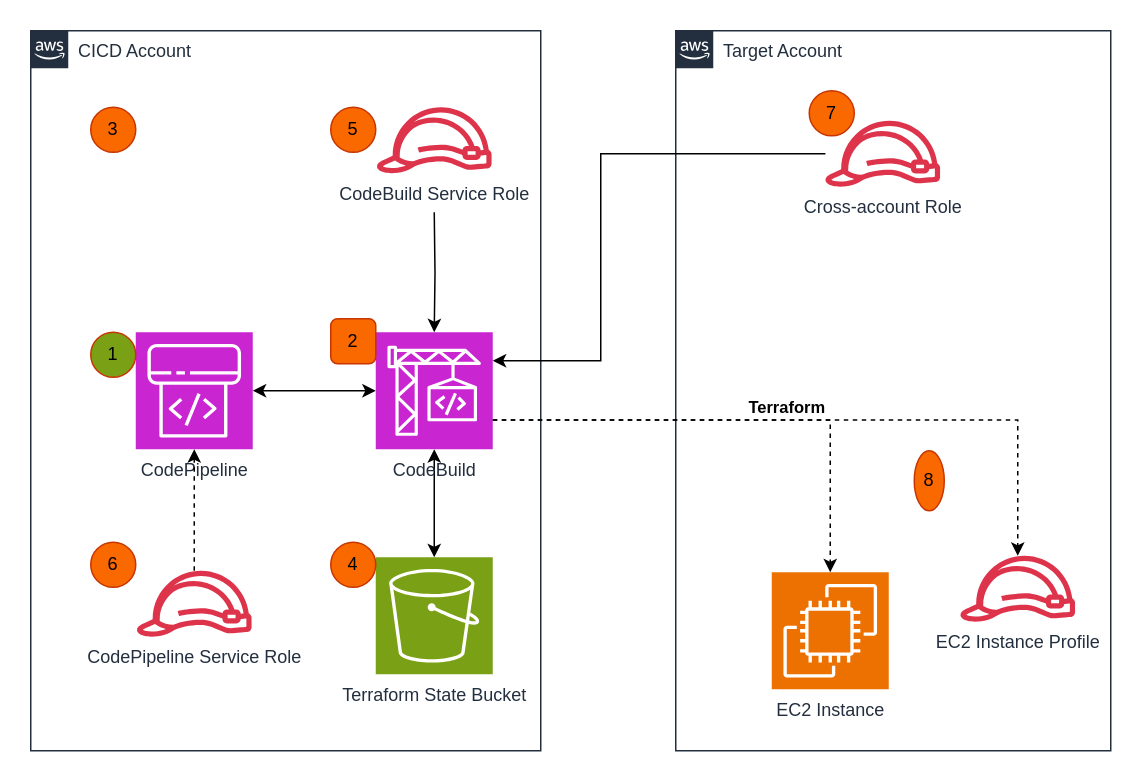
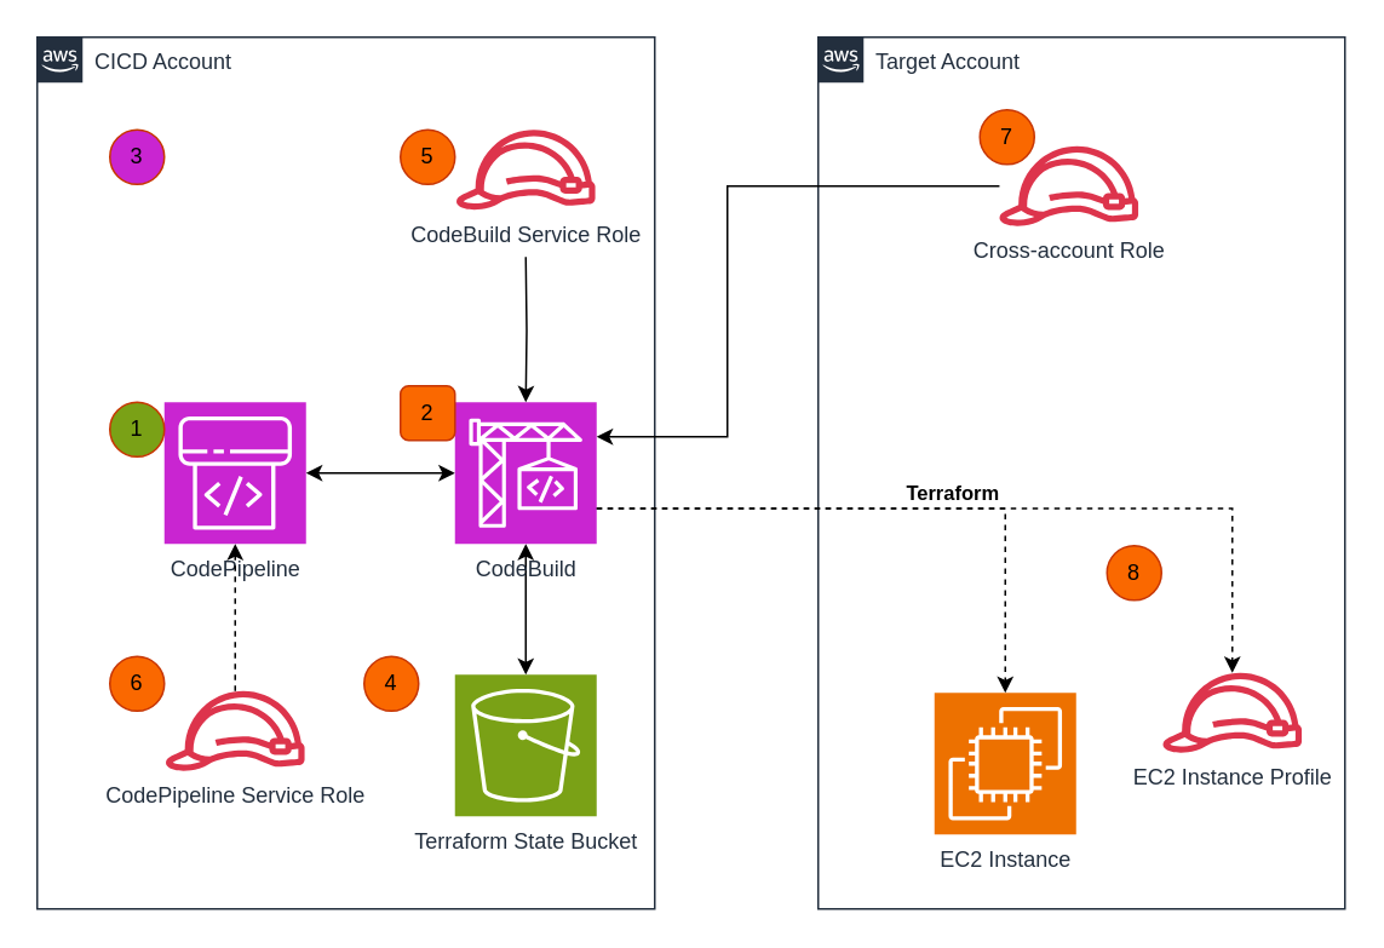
  <mxCell id="0" />
  <mxCell id="1" parent="0" />
  <mxCell id="2" value="CICD Account" style="points=[[0,0],[0.25,0],[0.5,0],[0.75,0],[1,0],[1,0.25],[1,0.5],[1,0.75],[1,1],[0.75,1],[0.5,1],[0.25,1],[0,1],[0,0.75],[0,0.5],[0,0.25]];outlineConnect=0;gradientColor=none;html=1;whiteSpace=wrap;fontSize=12;fontStyle=0;container=1;pointerEvents=0;collapsible=0;recursiveResize=0;shape=mxgraph.aws4.group;grIcon=mxgraph.aws4.group_aws_cloud_alt;strokeColor=#232F3E;fillColor=none;verticalAlign=top;align=left;spacingLeft=30;fontColor=#232F3E;dashed=0;" vertex="1" parent="1"><mxGeometry x="20" y="20" width="340" height="480" as="geometry" /></mxCell>
  <mxCell id="3" style="edgeStyle=orthogonalEdgeStyle;rounded=0;orthogonalLoop=1;jettySize=auto;html=1;exitX=0.5;exitY=1;exitDx=0;exitDy=0;exitPerimeter=0;strokeColor=default;startArrow=classic;startFill=1;" edge="1" parent="2" source="7" target="6"><mxGeometry relative="1" as="geometry" /></mxCell>
  <mxCell id="4" style="edgeStyle=orthogonalEdgeStyle;rounded=0;orthogonalLoop=1;jettySize=auto;html=1;exitX=1;exitY=0.5;exitDx=0;exitDy=0;exitPerimeter=0;startArrow=classic;startFill=1;" edge="1" parent="2" source="5" target="7"><mxGeometry relative="1" as="geometry" /></mxCell>
  <mxCell id="5" value="CodePipeline" style="sketch=0;points=[[0,0,0],[0.25,0,0],[0.5,0,0],[0.75,0,0],[1,0,0],[0,1,0],[0.25,1,0],[0.5,1,0],[0.75,1,0],[1,1,0],[0,0.25,0],[0,0.5,0],[0,0.75,0],[1,0.25,0],[1,0.5,0],[1,0.75,0]];outlineConnect=0;fontColor=#232F3E;fillColor=#C925D1;strokeColor=#ffffff;dashed=0;verticalLabelPosition=bottom;verticalAlign=top;align=center;html=1;fontSize=12;fontStyle=0;aspect=fixed;shape=mxgraph.aws4.resourceIcon;resIcon=mxgraph.aws4.codepipeline;" vertex="1" parent="2"><mxGeometry x="70" y="201" width="78" height="78" as="geometry" /></mxCell>
  <mxCell id="6" value="Terraform State Bucket" style="sketch=0;points=[[0,0,0],[0.25,0,0],[0.5,0,0],[0.75,0,0],[1,0,0],[0,1,0],[0.25,1,0],[0.5,1,0],[0.75,1,0],[1,1,0],[0,0.25,0],[0,0.5,0],[0,0.75,0],[1,0.25,0],[1,0.5,0],[1,0.75,0]];outlineConnect=0;fontColor=#232F3E;fillColor=#7AA116;strokeColor=#ffffff;dashed=0;verticalLabelPosition=bottom;verticalAlign=top;align=center;html=1;fontSize=12;fontStyle=0;aspect=fixed;shape=mxgraph.aws4.resourceIcon;resIcon=mxgraph.aws4.s3;" vertex="1" parent="2"><mxGeometry x="230" y="351" width="78" height="78" as="geometry" /></mxCell>
  <mxCell id="7" value="CodeBuild" style="sketch=0;points=[[0,0,0],[0.25,0,0],[0.5,0,0],[0.75,0,0],[1,0,0],[0,1,0],[0.25,1,0],[0.5,1,0],[0.75,1,0],[1,1,0],[0,0.25,0],[0,0.5,0],[0,0.75,0],[1,0.25,0],[1,0.5,0],[1,0.75,0]];outlineConnect=0;fontColor=#232F3E;fillColor=#C925D1;strokeColor=#ffffff;dashed=0;verticalLabelPosition=bottom;verticalAlign=top;align=center;html=1;fontSize=12;fontStyle=0;aspect=fixed;shape=mxgraph.aws4.resourceIcon;resIcon=mxgraph.aws4.codebuild;" vertex="1" parent="2"><mxGeometry x="230" y="201" width="78" height="78" as="geometry" /></mxCell>
  <mxCell id="8" value="" style="edgeStyle=orthogonalEdgeStyle;rounded=0;orthogonalLoop=1;jettySize=auto;html=1;" edge="1" parent="2" target="7"><mxGeometry relative="1" as="geometry"><mxPoint x="269" y="121" as="sourcePoint" /></mxGeometry></mxCell>
  <mxCell id="9" value="CodeBuild Service Role" style="sketch=0;outlineConnect=0;fontColor=#232F3E;gradientColor=none;fillColor=#DD344C;strokeColor=none;dashed=0;verticalLabelPosition=bottom;verticalAlign=top;align=center;html=1;fontSize=12;fontStyle=0;aspect=fixed;pointerEvents=1;shape=mxgraph.aws4.role;" vertex="1" parent="2"><mxGeometry x="230" y="51" width="78" height="44" as="geometry" /></mxCell>
  <mxCell id="10" value="1" style="ellipse;whiteSpace=wrap;html=1;aspect=fixed;fillColor=#7aa116;fontColor=#000000;strokeColor=#C73500;" vertex="1" parent="2"><mxGeometry x="40" y="201" width="30" height="30" as="geometry" /></mxCell>
  <mxCell id="11" value="2" style="whiteSpace=wrap;html=1;aspect=fixed;fillColor=#fa6800;fontColor=#000000;strokeColor=#C73500;rounded=1;" vertex="1" parent="2"><mxGeometry x="200" y="192" width="30" height="30" as="geometry" /></mxCell>
- <mxCell id="12" value="3" style="ellipse;whiteSpace=wrap;html=1;aspect=fixed;fillColor=#fa6800;fontColor=#000000;strokeColor=#C73500;" vertex="1" parent="2"><mxGeometry x="40" y="51" width="30" height="30" as="geometry" /></mxCell>
- <mxCell id="13" value="4" style="ellipse;whiteSpace=wrap;html=1;aspect=fixed;fillColor=#fa6800;fontColor=#000000;strokeColor=#C73500;" vertex="1" parent="2"><mxGeometry x="200" y="341" width="30" height="30" as="geometry" /></mxCell>
+ <mxCell id="12" value="3" style="ellipse;whiteSpace=wrap;html=1;aspect=fixed;fillColor=#c925d1;fontColor=#000000;strokeColor=#C73500;" vertex="1" parent="2"><mxGeometry x="40" y="51" width="30" height="30" as="geometry" /></mxCell>
+ <mxCell id="13" value="4" style="ellipse;whiteSpace=wrap;html=1;aspect=fixed;fillColor=#fa6800;fontColor=#000000;strokeColor=#C73500;" vertex="1" parent="2"><mxGeometry x="180" y="341" width="30" height="30" as="geometry" /></mxCell>
  <mxCell id="14" value="5" style="ellipse;whiteSpace=wrap;html=1;aspect=fixed;fillColor=#fa6800;fontColor=#000000;strokeColor=#C73500;" vertex="1" parent="2"><mxGeometry x="200" y="51" width="30" height="30" as="geometry" /></mxCell>
  <mxCell id="15" style="edgeStyle=orthogonalEdgeStyle;rounded=0;orthogonalLoop=1;jettySize=auto;html=1;dashed=1;" edge="1" parent="2" source="16" target="5"><mxGeometry relative="1" as="geometry" /></mxCell>
  <mxCell id="16" value="CodePipeline Service Role" style="sketch=0;outlineConnect=0;fontColor=#232F3E;gradientColor=none;fillColor=#DD344C;strokeColor=none;dashed=0;verticalLabelPosition=bottom;verticalAlign=top;align=center;html=1;fontSize=12;fontStyle=0;aspect=fixed;pointerEvents=1;shape=mxgraph.aws4.role;" vertex="1" parent="2"><mxGeometry x="70" y="360" width="78" height="44" as="geometry" /></mxCell>
  <mxCell id="17" value="6" style="ellipse;whiteSpace=wrap;html=1;aspect=fixed;fillColor=#fa6800;fontColor=#000000;strokeColor=#C73500;" vertex="1" parent="2"><mxGeometry x="40" y="341" width="30" height="30" as="geometry" /></mxCell>
  <mxCell id="18" value="Target Account" style="points=[[0,0],[0.25,0],[0.5,0],[0.75,0],[1,0],[1,0.25],[1,0.5],[1,0.75],[1,1],[0.75,1],[0.5,1],[0.25,1],[0,1],[0,0.75],[0,0.5],[0,0.25]];outlineConnect=0;gradientColor=none;html=1;whiteSpace=wrap;fontSize=12;fontStyle=0;container=1;pointerEvents=0;collapsible=0;recursiveResize=0;shape=mxgraph.aws4.group;grIcon=mxgraph.aws4.group_aws_cloud_alt;strokeColor=#232F3E;fillColor=none;verticalAlign=top;align=left;spacingLeft=30;fontColor=#232F3E;dashed=0;" vertex="1" parent="1"><mxGeometry x="450" y="20" width="290" height="480" as="geometry" /></mxCell>
  <mxCell id="19" value="Cross-account Role" style="sketch=0;outlineConnect=0;fontColor=#232F3E;gradientColor=none;fillColor=#DD344C;strokeColor=none;dashed=0;verticalLabelPosition=bottom;verticalAlign=top;align=center;html=1;fontSize=12;fontStyle=0;aspect=fixed;pointerEvents=1;shape=mxgraph.aws4.role;" vertex="1" parent="18"><mxGeometry x="99" y="60" width="78" height="44" as="geometry" /></mxCell>
  <mxCell id="20" value="EC2 Instance" style="sketch=0;points=[[0,0,0],[0.25,0,0],[0.5,0,0],[0.75,0,0],[1,0,0],[0,1,0],[0.25,1,0],[0.5,1,0],[0.75,1,0],[1,1,0],[0,0.25,0],[0,0.5,0],[0,0.75,0],[1,0.25,0],[1,0.5,0],[1,0.75,0]];outlineConnect=0;fontColor=#232F3E;fillColor=#ED7100;strokeColor=#ffffff;dashed=0;verticalLabelPosition=bottom;verticalAlign=top;align=center;html=1;fontSize=12;fontStyle=0;aspect=fixed;shape=mxgraph.aws4.resourceIcon;resIcon=mxgraph.aws4.ec2;" vertex="1" parent="18"><mxGeometry x="64" y="361" width="78" height="78" as="geometry" /></mxCell>
  <mxCell id="21" value="EC2 Instance Profile" style="sketch=0;outlineConnect=0;fontColor=#232F3E;gradientColor=none;fillColor=#DD344C;strokeColor=none;dashed=0;verticalLabelPosition=bottom;verticalAlign=top;align=center;html=1;fontSize=12;fontStyle=0;aspect=fixed;pointerEvents=1;shape=mxgraph.aws4.role;" vertex="1" parent="18"><mxGeometry x="189" y="350" width="78" height="44" as="geometry" /></mxCell>
  <mxCell id="22" value="7" style="ellipse;whiteSpace=wrap;html=1;aspect=fixed;fillColor=#fa6800;fontColor=#000000;strokeColor=#C73500;" vertex="1" parent="18"><mxGeometry x="89" y="40" width="30" height="30" as="geometry" /></mxCell>
- <mxCell id="23" value="8" style="ellipse;whiteSpace=wrap;html=1;aspect=fixed;fillColor=#fa6800;fontColor=#000000;strokeColor=#C73500;" vertex="1" parent="18"><mxGeometry x="159" y="280" width="20" height="40" as="geometry" /></mxCell>
+ <mxCell id="23" value="8" style="ellipse;whiteSpace=wrap;html=1;aspect=fixed;fillColor=#fa6800;fontColor=#000000;strokeColor=#C73500;" vertex="1" parent="18"><mxGeometry x="159" y="280" width="30" height="30" as="geometry" /></mxCell>
  <mxCell id="24" style="edgeStyle=orthogonalEdgeStyle;rounded=0;orthogonalLoop=1;jettySize=auto;html=1;" edge="1" parent="1" source="19" target="7"><mxGeometry relative="1" as="geometry"><Array as="points"><mxPoint x="400" y="102" /><mxPoint x="400" y="240" /></Array></mxGeometry></mxCell>
  <mxCell id="25" style="edgeStyle=orthogonalEdgeStyle;rounded=0;orthogonalLoop=1;jettySize=auto;html=1;exitX=1;exitY=0.75;exitDx=0;exitDy=0;exitPerimeter=0;dashed=1;" edge="1" parent="1" source="7" target="21"><mxGeometry relative="1" as="geometry" /></mxCell>
  <mxCell id="26" value="&lt;b&gt;Terraform&lt;/b&gt;" style="edgeLabel;html=1;align=center;verticalAlign=middle;resizable=0;points=[];" vertex="1" connectable="0" parent="25"><mxGeometry x="0.119" relative="1" as="geometry"><mxPoint x="-51" y="-9" as="offset" /></mxGeometry></mxCell>
  <mxCell id="27" style="edgeStyle=orthogonalEdgeStyle;rounded=0;orthogonalLoop=1;jettySize=auto;html=1;exitX=1;exitY=0.75;exitDx=0;exitDy=0;exitPerimeter=0;dashed=1;" edge="1" parent="1" source="7" target="20"><mxGeometry relative="1" as="geometry" /></mxCell>
